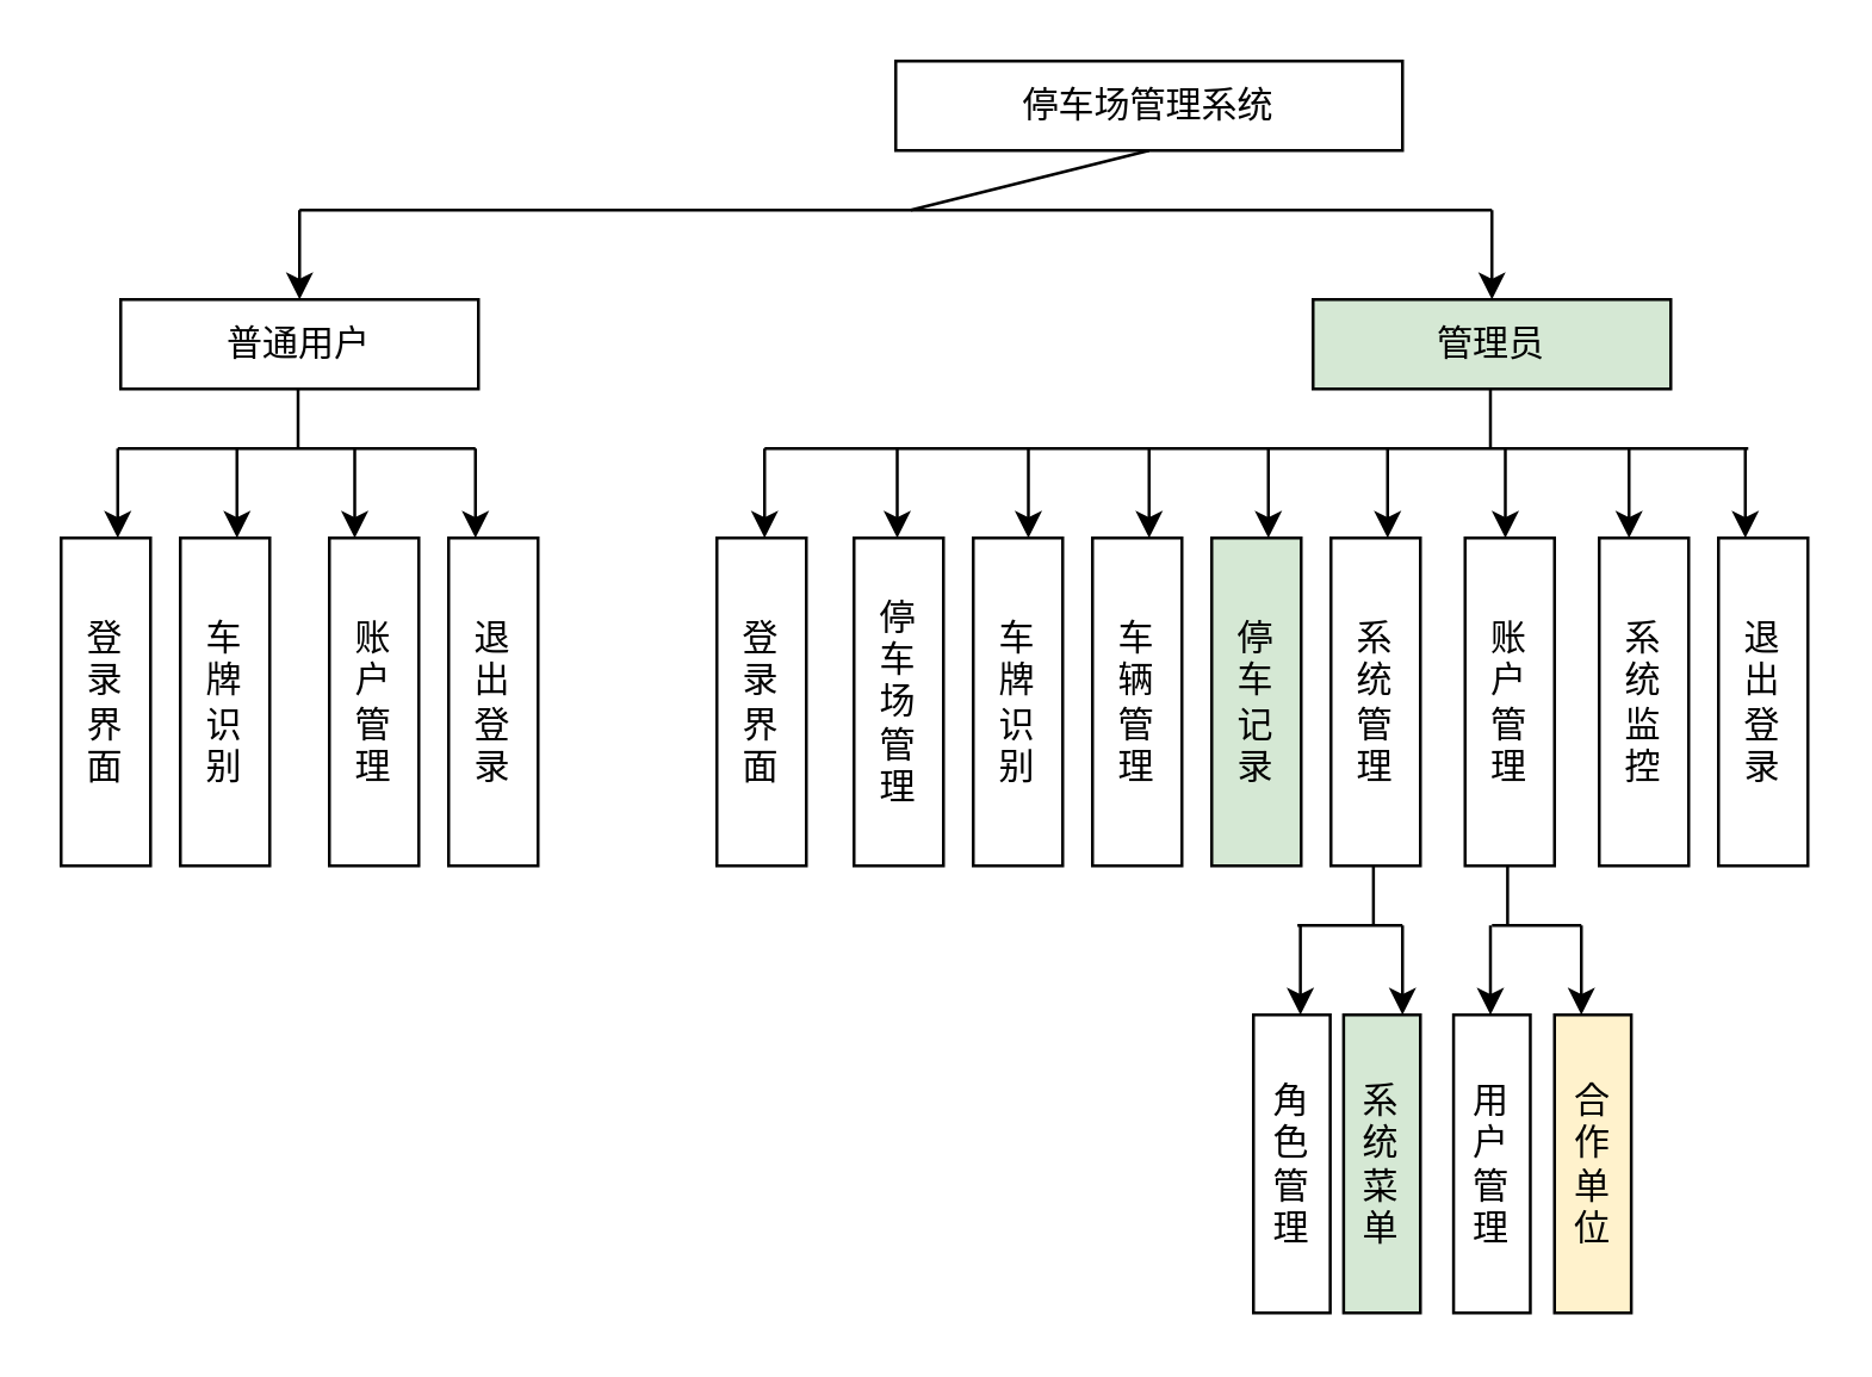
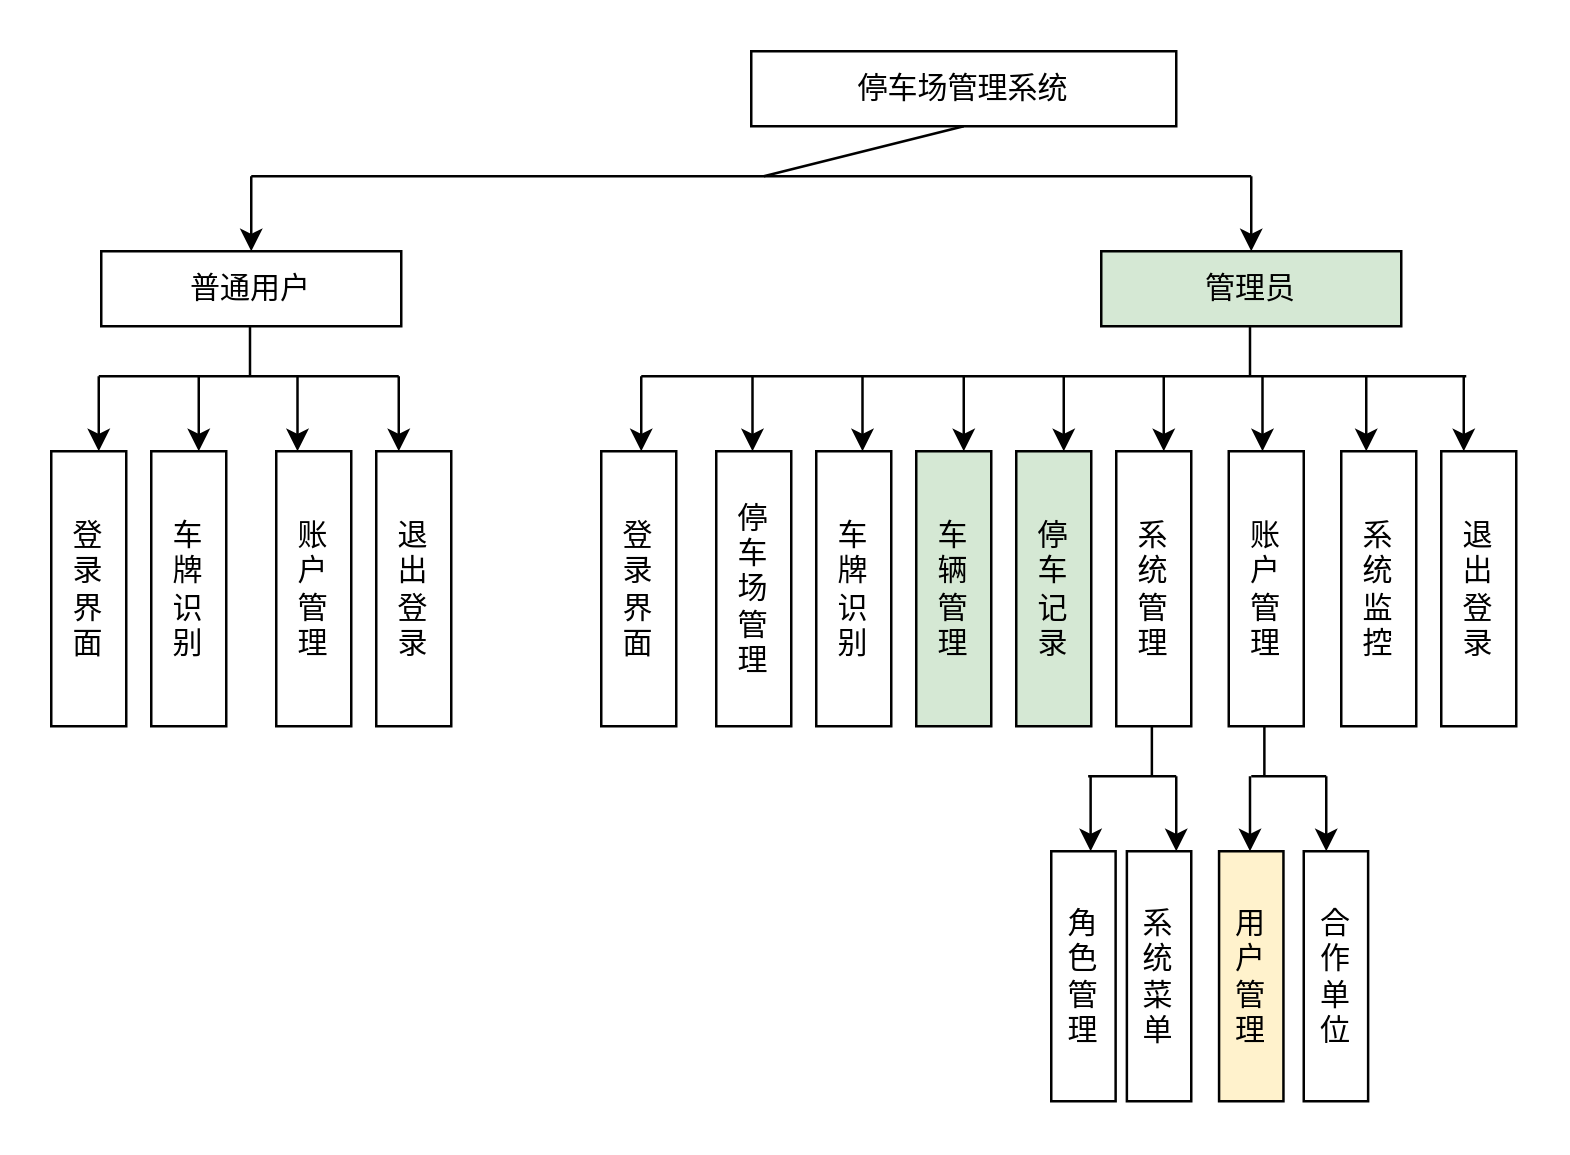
  <mxCell id="0" />
  <mxCell id="1" parent="0" />
  <mxCell id="2" value="停车场管理系统" style="rounded=0;whiteSpace=wrap;html=1;" vertex="1" parent="1"><mxGeometry x="300" y="20" width="170" height="30" as="geometry" /></mxCell>
  <mxCell id="3" value="" style="endArrow=none;html=1;rounded=0;entryX=0.5;entryY=1;entryDx=0;entryDy=0;" edge="1" parent="1" target="2"><mxGeometry width="50" height="50" relative="1" as="geometry"><mxPoint x="305" y="70" as="sourcePoint" /><mxPoint x="340" y="200" as="targetPoint" /></mxGeometry></mxCell>
  <mxCell id="4" value="" style="endArrow=none;html=1;rounded=0;" edge="1" parent="1"><mxGeometry width="50" height="50" relative="1" as="geometry"><mxPoint x="100" y="70" as="sourcePoint" /><mxPoint x="500" y="70" as="targetPoint" /></mxGeometry></mxCell>
  <mxCell id="5" value="" style="endArrow=classic;html=1;rounded=0;" edge="1" parent="1"><mxGeometry width="50" height="50" relative="1" as="geometry"><mxPoint x="100" y="70" as="sourcePoint" /><mxPoint x="100" y="100" as="targetPoint" /></mxGeometry></mxCell>
  <mxCell id="6" value="" style="endArrow=classic;html=1;rounded=0;" edge="1" parent="1"><mxGeometry width="50" height="50" relative="1" as="geometry"><mxPoint x="500" y="70" as="sourcePoint" /><mxPoint x="500" y="100" as="targetPoint" /></mxGeometry></mxCell>
  <mxCell id="7" value="普通用户" style="rounded=0;whiteSpace=wrap;html=1;" vertex="1" parent="1"><mxGeometry x="40" y="100" width="120" height="30" as="geometry" /></mxCell>
  <mxCell id="8" value="管理员" style="rounded=0;whiteSpace=wrap;html=1;fillColor=#d5e8d4;" vertex="1" parent="1"><mxGeometry x="440" y="100" width="120" height="30" as="geometry" /></mxCell>
  <mxCell id="9" value="" style="endArrow=none;html=1;rounded=0;entryX=0.5;entryY=1;entryDx=0;entryDy=0;" edge="1" parent="1"><mxGeometry width="50" height="50" relative="1" as="geometry"><mxPoint x="99.5" y="150" as="sourcePoint" /><mxPoint x="99.5" y="130" as="targetPoint" /></mxGeometry></mxCell>
  <mxCell id="10" value="" style="endArrow=none;html=1;rounded=0;entryX=0.5;entryY=1;entryDx=0;entryDy=0;" edge="1" parent="1"><mxGeometry width="50" height="50" relative="1" as="geometry"><mxPoint x="499.5" y="150" as="sourcePoint" /><mxPoint x="499.5" y="130" as="targetPoint" /></mxGeometry></mxCell>
  <mxCell id="11" value="" style="endArrow=none;html=1;rounded=0;" edge="1" parent="1"><mxGeometry width="50" height="50" relative="1" as="geometry"><mxPoint x="39" y="150" as="sourcePoint" /><mxPoint x="159" y="150" as="targetPoint" /></mxGeometry></mxCell>
  <mxCell id="12" value="" style="endArrow=classic;html=1;rounded=0;" edge="1" parent="1"><mxGeometry width="50" height="50" relative="1" as="geometry"><mxPoint x="118.5" y="150" as="sourcePoint" /><mxPoint x="118.5" y="180" as="targetPoint" /></mxGeometry></mxCell>
  <mxCell id="13" value="" style="endArrow=classic;html=1;rounded=0;" edge="1" parent="1"><mxGeometry width="50" height="50" relative="1" as="geometry"><mxPoint x="39" y="150" as="sourcePoint" /><mxPoint x="39" y="180" as="targetPoint" /></mxGeometry></mxCell>
  <mxCell id="14" value="" style="endArrow=classic;html=1;rounded=0;" edge="1" parent="1"><mxGeometry width="50" height="50" relative="1" as="geometry"><mxPoint x="79" y="150" as="sourcePoint" /><mxPoint x="79" y="180" as="targetPoint" /></mxGeometry></mxCell>
  <mxCell id="15" value="" style="endArrow=classic;html=1;rounded=0;" edge="1" parent="1"><mxGeometry width="50" height="50" relative="1" as="geometry"><mxPoint x="159" y="150" as="sourcePoint" /><mxPoint x="159" y="180" as="targetPoint" /></mxGeometry></mxCell>
  <mxCell id="16" value="登&lt;br&gt;录&lt;br&gt;界&lt;br&gt;面" style="rounded=0;whiteSpace=wrap;html=1;" vertex="1" parent="1"><mxGeometry x="20" y="180" width="30" height="110" as="geometry" /></mxCell>
  <mxCell id="17" value="车&lt;br&gt;牌&lt;br&gt;识&lt;br&gt;别" style="rounded=0;whiteSpace=wrap;html=1;" vertex="1" parent="1"><mxGeometry x="60" y="180" width="30" height="110" as="geometry" /></mxCell>
  <mxCell id="18" value="账&lt;br&gt;户&lt;br&gt;管&lt;br&gt;理" style="rounded=0;whiteSpace=wrap;html=1;" vertex="1" parent="1"><mxGeometry x="110" y="180" width="30" height="110" as="geometry" /></mxCell>
  <mxCell id="19" value="退&lt;br&gt;出&lt;br&gt;登&lt;br&gt;录" style="rounded=0;whiteSpace=wrap;html=1;" vertex="1" parent="1"><mxGeometry x="150" y="180" width="30" height="110" as="geometry" /></mxCell>
  <mxCell id="20" value="" style="endArrow=none;html=1;rounded=0;" edge="1" parent="1"><mxGeometry width="50" height="50" relative="1" as="geometry"><mxPoint x="256" y="150" as="sourcePoint" /><mxPoint x="586" y="150" as="targetPoint" /></mxGeometry></mxCell>
  <mxCell id="21" value="" style="endArrow=classic;html=1;rounded=0;" edge="1" parent="1"><mxGeometry width="50" height="50" relative="1" as="geometry"><mxPoint x="504.5" y="150" as="sourcePoint" /><mxPoint x="504.5" y="180" as="targetPoint" /></mxGeometry></mxCell>
  <mxCell id="22" value="" style="endArrow=classic;html=1;rounded=0;" edge="1" parent="1"><mxGeometry width="50" height="50" relative="1" as="geometry"><mxPoint x="425" y="150" as="sourcePoint" /><mxPoint x="425" y="180" as="targetPoint" /></mxGeometry></mxCell>
  <mxCell id="23" value="" style="endArrow=classic;html=1;rounded=0;" edge="1" parent="1"><mxGeometry width="50" height="50" relative="1" as="geometry"><mxPoint x="465" y="150" as="sourcePoint" /><mxPoint x="465" y="180" as="targetPoint" /></mxGeometry></mxCell>
  <mxCell id="24" value="" style="endArrow=classic;html=1;rounded=0;" edge="1" parent="1"><mxGeometry width="50" height="50" relative="1" as="geometry"><mxPoint x="585" y="150" as="sourcePoint" /><mxPoint x="585" y="180" as="targetPoint" /></mxGeometry></mxCell>
  <mxCell id="25" value="停&lt;br&gt;车&lt;br&gt;记&lt;br&gt;录" style="rounded=0;whiteSpace=wrap;html=1;fillColor=#d5e8d4;" vertex="1" parent="1"><mxGeometry x="406" y="180" width="30" height="110" as="geometry" /></mxCell>
  <mxCell id="26" value="系&lt;br&gt;统&lt;br&gt;管&lt;br&gt;理" style="rounded=0;whiteSpace=wrap;html=1;" vertex="1" parent="1"><mxGeometry x="446" y="180" width="30" height="110" as="geometry" /></mxCell>
  <mxCell id="27" value="账&lt;br&gt;户&lt;br&gt;管&lt;br&gt;理" style="rounded=0;whiteSpace=wrap;html=1;" vertex="1" parent="1"><mxGeometry x="491" y="180" width="30" height="110" as="geometry" /></mxCell>
  <mxCell id="28" value="退&lt;br&gt;出&lt;br&gt;登&lt;br&gt;录" style="rounded=0;whiteSpace=wrap;html=1;" vertex="1" parent="1"><mxGeometry x="576" y="180" width="30" height="110" as="geometry" /></mxCell>
  <mxCell id="29" value="" style="endArrow=classic;html=1;rounded=0;" edge="1" parent="1"><mxGeometry width="50" height="50" relative="1" as="geometry"><mxPoint x="344.5" y="150" as="sourcePoint" /><mxPoint x="344.5" y="180" as="targetPoint" /></mxGeometry></mxCell>
  <mxCell id="30" value="" style="endArrow=classic;html=1;rounded=0;" edge="1" parent="1"><mxGeometry width="50" height="50" relative="1" as="geometry"><mxPoint x="256" y="150" as="sourcePoint" /><mxPoint x="256" y="180" as="targetPoint" /></mxGeometry></mxCell>
  <mxCell id="31" value="" style="endArrow=classic;html=1;rounded=0;" edge="1" parent="1"><mxGeometry width="50" height="50" relative="1" as="geometry"><mxPoint x="300.5" y="150" as="sourcePoint" /><mxPoint x="300.5" y="180" as="targetPoint" /></mxGeometry></mxCell>
  <mxCell id="32" value="" style="endArrow=classic;html=1;rounded=0;" edge="1" parent="1"><mxGeometry width="50" height="50" relative="1" as="geometry"><mxPoint x="385" y="150" as="sourcePoint" /><mxPoint x="385" y="180" as="targetPoint" /></mxGeometry></mxCell>
  <mxCell id="33" value="登&lt;br&gt;录&lt;br&gt;界&lt;br&gt;面" style="rounded=0;whiteSpace=wrap;html=1;" vertex="1" parent="1"><mxGeometry x="240" y="180" width="30" height="110" as="geometry" /></mxCell>
  <mxCell id="34" value="停&lt;br&gt;车&lt;br&gt;场&lt;br&gt;管&lt;br&gt;理" style="rounded=0;whiteSpace=wrap;html=1;" vertex="1" parent="1"><mxGeometry x="286" y="180" width="30" height="110" as="geometry" /></mxCell>
  <mxCell id="35" value="车&lt;br&gt;牌&lt;br&gt;识&lt;br&gt;别" style="rounded=0;whiteSpace=wrap;html=1;" vertex="1" parent="1"><mxGeometry x="326" y="180" width="30" height="110" as="geometry" /></mxCell>
- <mxCell id="36" value="车&lt;br&gt;辆&lt;br&gt;管&lt;br&gt;理" style="rounded=0;whiteSpace=wrap;html=1;" vertex="1" parent="1"><mxGeometry x="366" y="180" width="30" height="110" as="geometry" /></mxCell>
+ <mxCell id="36" value="车&lt;br&gt;辆&lt;br&gt;管&lt;br&gt;理" style="rounded=0;whiteSpace=wrap;html=1;fillColor=#d5e8d4;" vertex="1" parent="1"><mxGeometry x="366" y="180" width="30" height="110" as="geometry" /></mxCell>
  <mxCell id="37" value="" style="endArrow=classic;html=1;rounded=0;" edge="1" parent="1"><mxGeometry width="50" height="50" relative="1" as="geometry"><mxPoint x="546" y="150" as="sourcePoint" /><mxPoint x="546" y="180" as="targetPoint" /></mxGeometry></mxCell>
  <mxCell id="38" value="系&lt;br&gt;统&lt;br&gt;监&lt;br&gt;控" style="rounded=0;whiteSpace=wrap;html=1;" vertex="1" parent="1"><mxGeometry x="536" y="180" width="30" height="110" as="geometry" /></mxCell>
  <mxCell id="39" value="" style="endArrow=none;html=1;rounded=0;entryX=0.5;entryY=1;entryDx=0;entryDy=0;" edge="1" parent="1"><mxGeometry width="50" height="50" relative="1" as="geometry"><mxPoint x="460.25" y="310" as="sourcePoint" /><mxPoint x="460.25" y="290" as="targetPoint" /></mxGeometry></mxCell>
  <mxCell id="40" value="" style="endArrow=none;html=1;rounded=0;entryX=0.5;entryY=1;entryDx=0;entryDy=0;" edge="1" parent="1"><mxGeometry width="50" height="50" relative="1" as="geometry"><mxPoint x="505.25" y="310" as="sourcePoint" /><mxPoint x="505.25" y="290" as="targetPoint" /></mxGeometry></mxCell>
  <mxCell id="41" value="" style="endArrow=none;html=1;rounded=0;" edge="1" parent="1"><mxGeometry width="50" height="50" relative="1" as="geometry"><mxPoint x="434.75" y="310" as="sourcePoint" /><mxPoint x="470" y="310" as="targetPoint" /></mxGeometry></mxCell>
  <mxCell id="42" value="" style="endArrow=none;html=1;rounded=0;" edge="1" parent="1"><mxGeometry width="50" height="50" relative="1" as="geometry"><mxPoint x="500" y="310" as="sourcePoint" /><mxPoint x="530" y="310" as="targetPoint" /></mxGeometry></mxCell>
  <mxCell id="43" value="" style="endArrow=classic;html=1;rounded=0;" edge="1" parent="1"><mxGeometry width="50" height="50" relative="1" as="geometry"><mxPoint x="435.75" y="310" as="sourcePoint" /><mxPoint x="435.75" y="340" as="targetPoint" /></mxGeometry></mxCell>
  <mxCell id="44" value="" style="endArrow=classic;html=1;rounded=0;" edge="1" parent="1"><mxGeometry width="50" height="50" relative="1" as="geometry"><mxPoint x="470" y="310" as="sourcePoint" /><mxPoint x="470" y="340" as="targetPoint" /></mxGeometry></mxCell>
  <mxCell id="45" value="" style="endArrow=classic;html=1;rounded=0;" edge="1" parent="1"><mxGeometry width="50" height="50" relative="1" as="geometry"><mxPoint x="499.5" y="310" as="sourcePoint" /><mxPoint x="499.5" y="340" as="targetPoint" /></mxGeometry></mxCell>
  <mxCell id="46" value="角&lt;br&gt;色&lt;br&gt;管&lt;br&gt;理" style="rounded=0;whiteSpace=wrap;html=1;" vertex="1" parent="1"><mxGeometry x="420" y="340" width="25.75" height="100" as="geometry" /></mxCell>
- <mxCell id="47" value="系&lt;br&gt;统&lt;br&gt;菜&lt;br&gt;单" style="rounded=0;whiteSpace=wrap;html=1;fillColor=#d5e8d4;" vertex="1" parent="1"><mxGeometry x="450.25" y="340" width="25.75" height="100" as="geometry" /></mxCell>
- <mxCell id="48" value="用&lt;br&gt;户&lt;br&gt;管&lt;br&gt;理" style="rounded=0;whiteSpace=wrap;html=1;" vertex="1" parent="1"><mxGeometry x="487.13" y="340" width="25.75" height="100" as="geometry" /></mxCell>
+ <mxCell id="47" value="系&lt;br&gt;统&lt;br&gt;菜&lt;br&gt;单" style="rounded=0;whiteSpace=wrap;html=1;" vertex="1" parent="1"><mxGeometry x="450.25" y="340" width="25.75" height="100" as="geometry" /></mxCell>
+ <mxCell id="48" value="用&lt;br&gt;户&lt;br&gt;管&lt;br&gt;理" style="rounded=0;whiteSpace=wrap;html=1;fillColor=#fff2cc;" vertex="1" parent="1"><mxGeometry x="487.13" y="340" width="25.75" height="100" as="geometry" /></mxCell>
  <mxCell id="49" value="" style="endArrow=classic;html=1;rounded=0;" edge="1" parent="1"><mxGeometry width="50" height="50" relative="1" as="geometry"><mxPoint x="530" y="310" as="sourcePoint" /><mxPoint x="530" y="340" as="targetPoint" /></mxGeometry></mxCell>
- <mxCell id="50" value="合&lt;br&gt;作&lt;br&gt;单&lt;br&gt;位" style="rounded=0;whiteSpace=wrap;html=1;fillColor=#fff2cc;" vertex="1" parent="1"><mxGeometry x="521" y="340" width="25.75" height="100" as="geometry" /></mxCell>
+ <mxCell id="50" value="合&lt;br&gt;作&lt;br&gt;单&lt;br&gt;位" style="rounded=0;whiteSpace=wrap;html=1;" vertex="1" parent="1"><mxGeometry x="521" y="340" width="25.75" height="100" as="geometry" /></mxCell>
